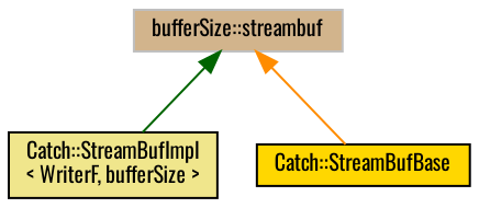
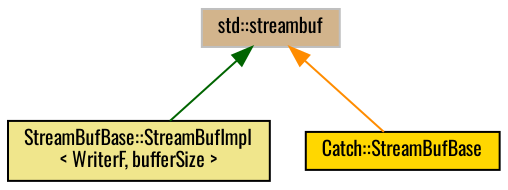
  digraph {
    fontname=Oswald
    node [color=black fontname=Oswald fontsize=10 shape=record style=filled]
    edge [dir=back fontname=Oswald fontsize=10 labelfontname=Helvetica labelfontsize=10 style=solid]
-   n1 [fillcolor=khaki fontcolor=black height=0.2 label="Catch::StreamBufImpl\l\< WriterF, bufferSize \>" width=0.4]
+   n1 [fillcolor=khaki fontcolor=black height=0.2 label="StreamBufBase::StreamBufImpl\l\< WriterF, bufferSize \>" width=0.4]
    n2 [fillcolor=gold height=0.2 label="Catch::StreamBufBase" width=0.4]
-   n3 [color=grey75 fillcolor=tan height=0.2 label="bufferSize::streambuf" width=0.4]
+   n3 [color=grey75 fillcolor=tan height=0.2 label="std::streambuf" width=0.4]
    n3 -> n1 [color=darkgreen]
    n3 -> n2 [color=darkorange]
  }
